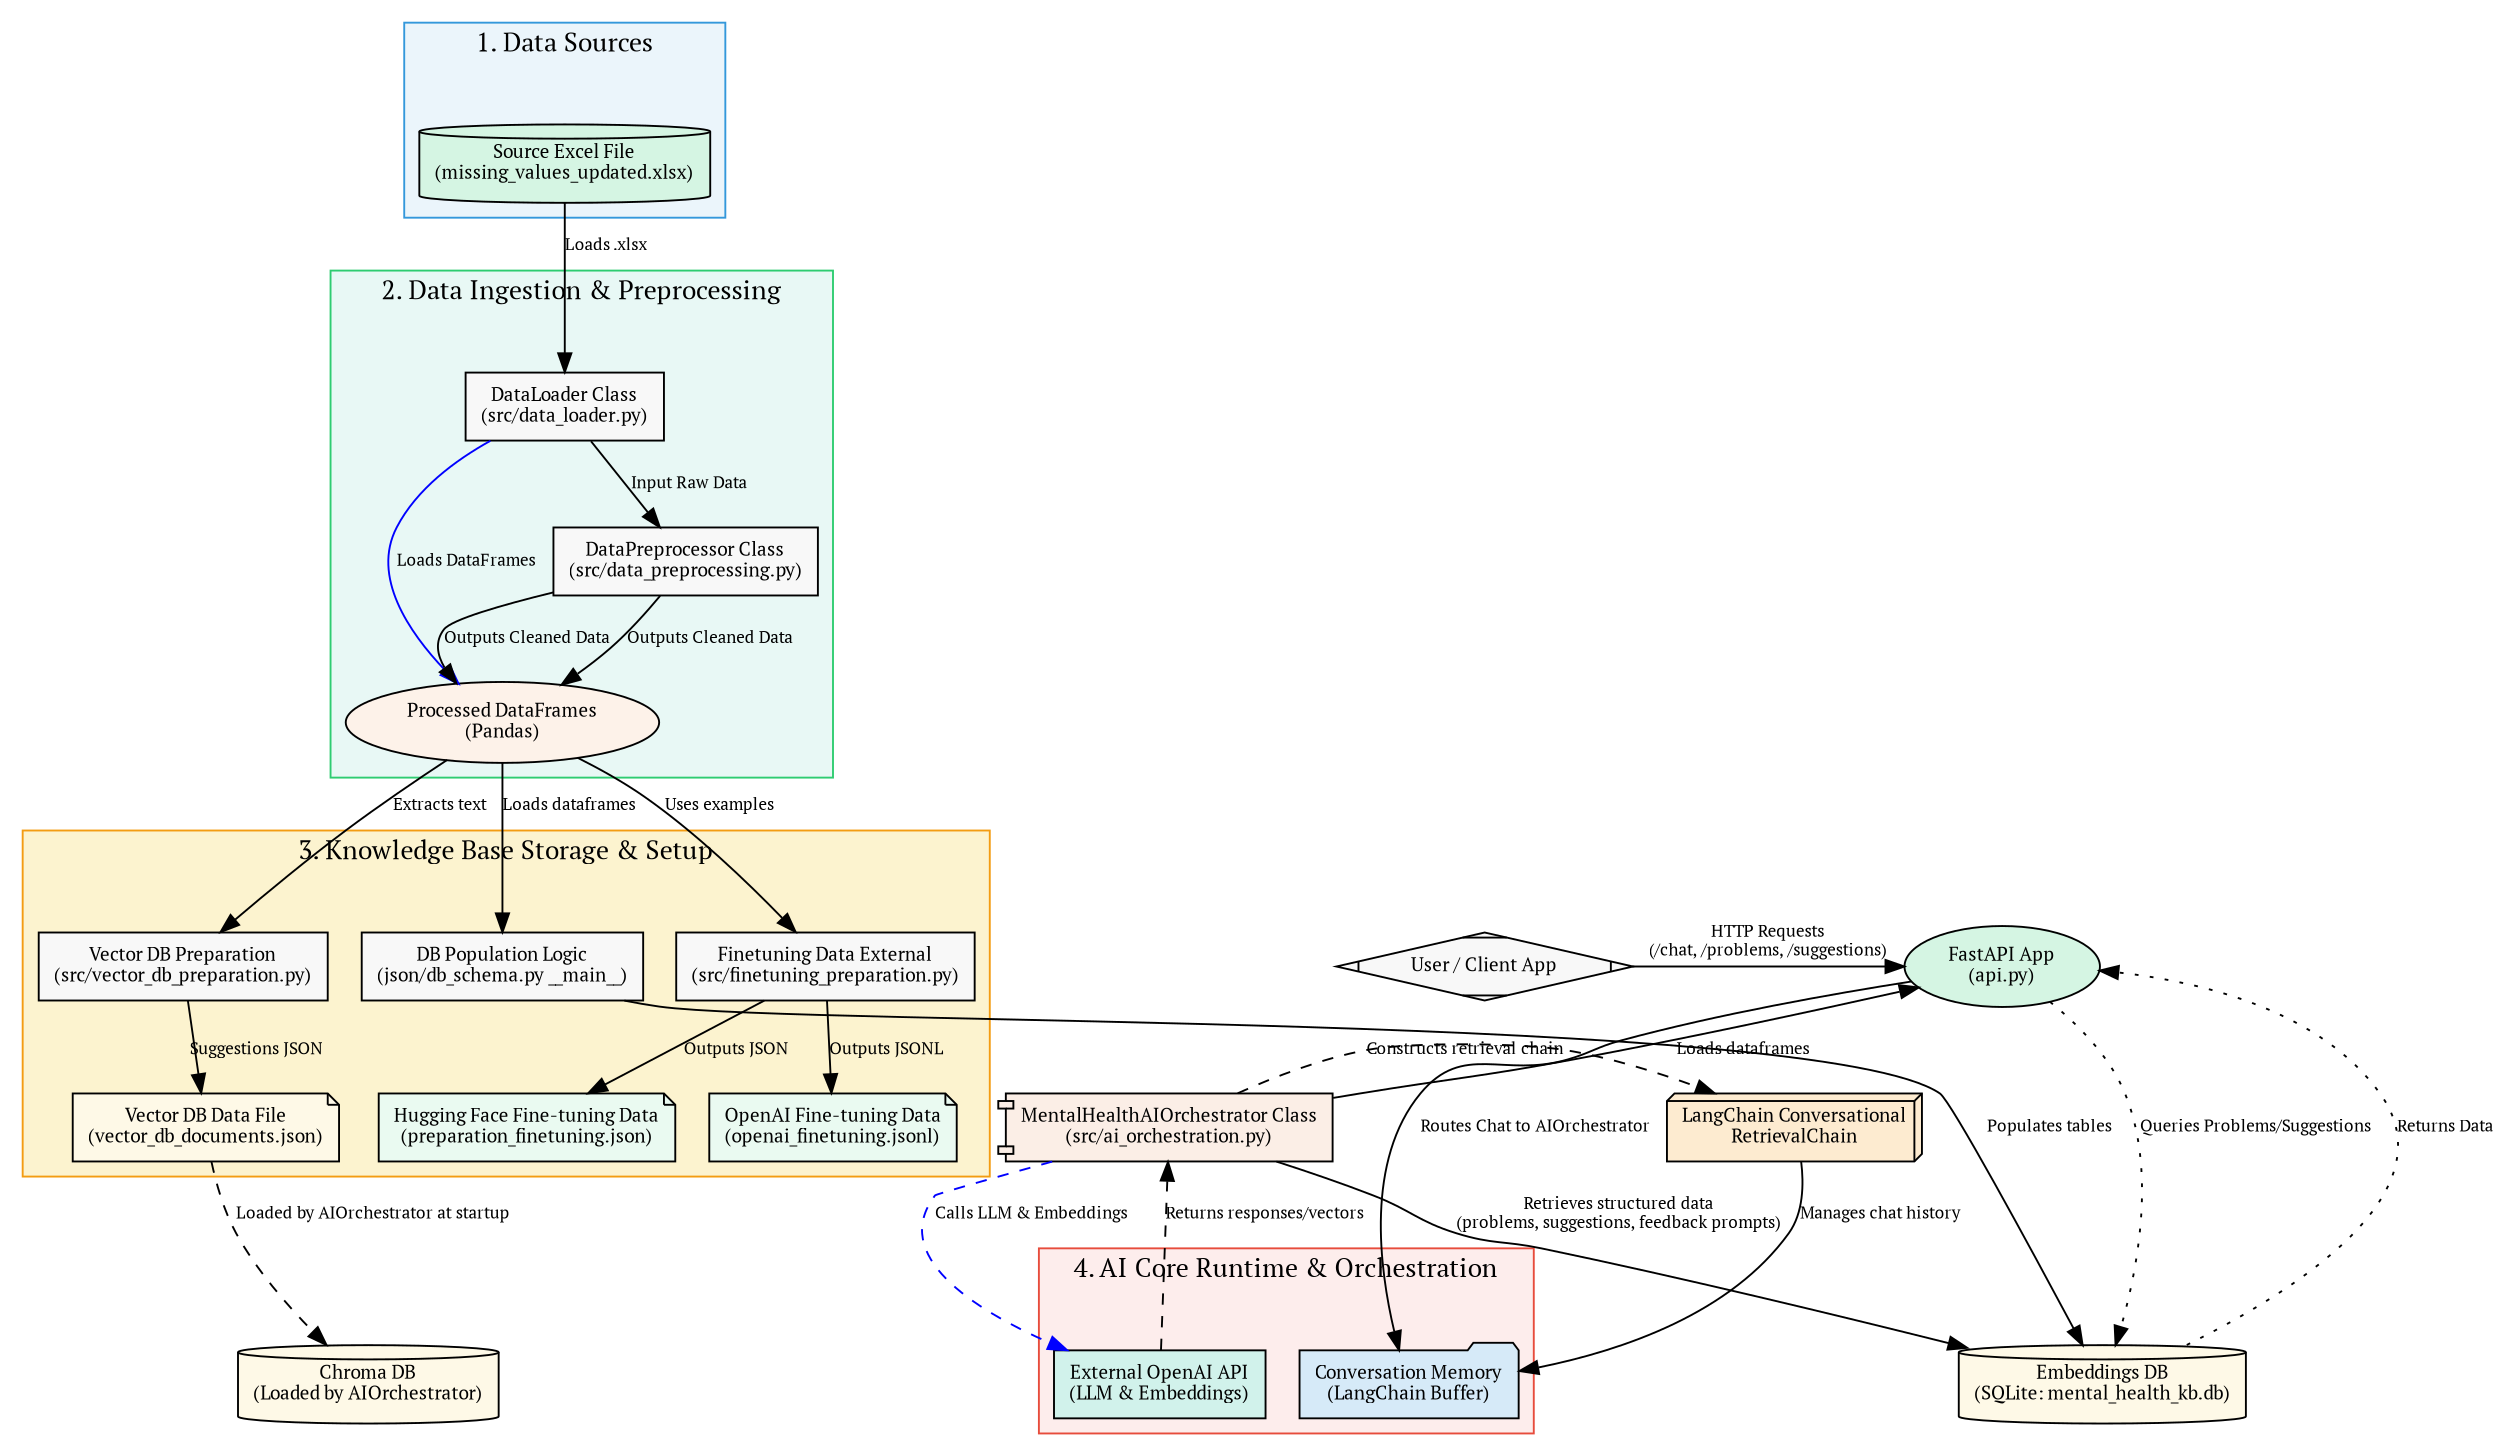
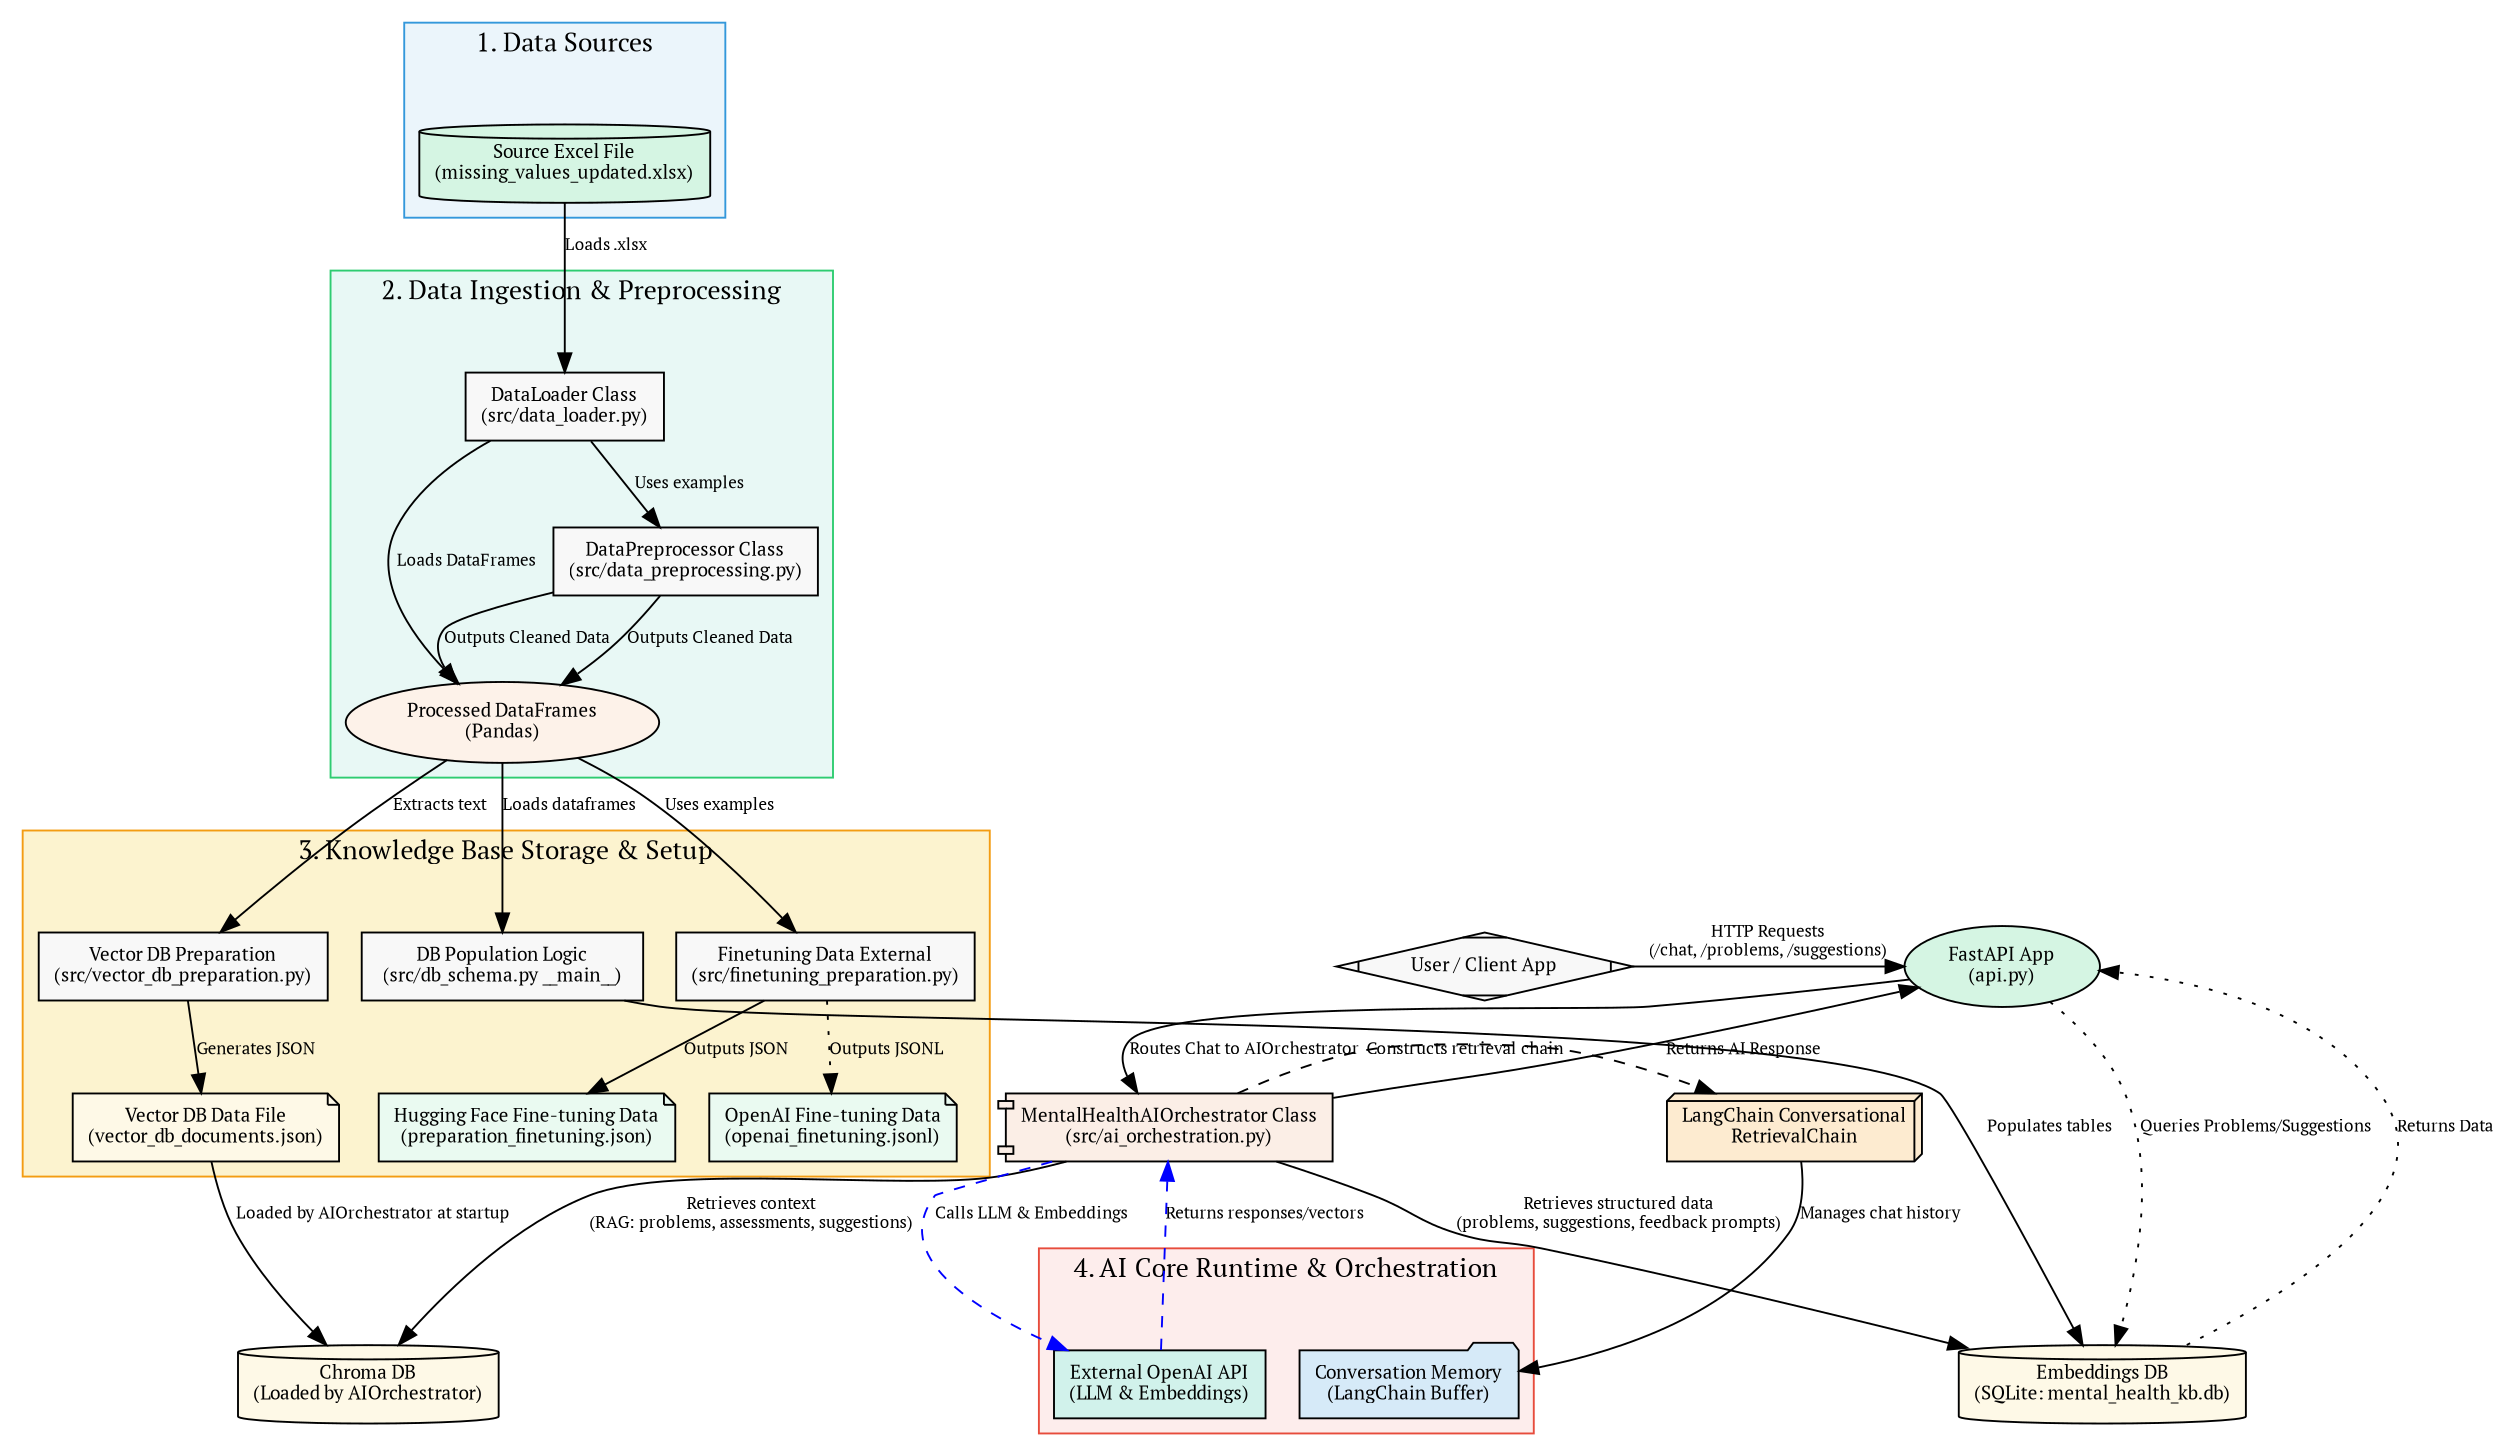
  digraph {
    fontname="PT Serif"
    rankdir=TB
    node [fillcolor="#F8F8F8" fontname="PT Serif" fontsize=10 shape=box style=filled]
    edge [fontname="PT Serif" fontsize=9]
    n1 [fillcolor="#D5F5E3" label="FastAPI App\n(api.py)" shape=oval]
    n2 [label="User / Client App" shape=Mdiamond]
    n3 [fillcolor="#FBEEE6" label="MentalHealthAIOrchestrator Class\n(src/ai_orchestration.py)" shape=component]
    n4 [fillcolor="#FDEBD0" label="LangChain Conversational\nRetrievalChain" shape=box3d]
    n5 [fillcolor="#FEF9E7" label="Embeddings DB\n(SQLite: mental_health_kb.db)" shape=cylinder]
    n6 [fillcolor="#FEF9E7" label="Chroma DB\n(Loaded by AIOrchestrator)" shape=cylinder]
    n7 [label="DataLoader Class\n(src/data_loader.py)"]
    n8 [fillcolor="#FDF2E9" label="Processed DataFrames\n(Pandas)" shape=oval]
    n9 [label="DataPreprocessor Class\n(src/data_preprocessing.py)"]
    n10 [fillcolor="#D5F5E3" label="Source Excel File\n(missing_values_updated.xlsx)" shape=cylinder]
-   n11 [label="DB Population Logic\n(json/db_schema.py __main__)"]
+   n11 [label="DB Population Logic\n(src/db_schema.py __main__)"]
    n12 [label="Vector DB Preparation\n(src/vector_db_preparation.py)"]
    n13 [label="Finetuning Data External\n(src/finetuning_preparation.py)"]
    n14 [fillcolor="#FEF9E7" label="Vector DB Data File\n(vector_db_documents.json)" shape=note]
    n15 [fillcolor="#EAFAF1" label="OpenAI Fine-tuning Data\n(openai_finetuning.jsonl)" shape=note]
    n16 [fillcolor="#EAFAF1" label="Hugging Face Fine-tuning Data\n(preparation_finetuning.json)" shape=note]
    n17 [fillcolor="#D1F2EB" label="External OpenAI API\n(LLM & Embeddings)" shape=cloud]
    n18 [fillcolor="#D6EAF8" label="Conversation Memory\n(LangChain Buffer)" shape=folder]
    subgraph sub_1 {
      rank=same
      n1
      n2
    }
    subgraph sub_2 {
      rank=same
      n3
      n4
    }
    subgraph sub_3 {
      rank=same
      n5
      n6
    }
    subgraph cluster_4 {
      color="#2ECC71"
      fillcolor="#E8F8F5"
      label="2. Data Ingestion & Preprocessing"
      style=filled
      n7
      n8
      n9
    }
    subgraph cluster_5 {
      color="#3498DB"
      fillcolor="#EBF5FB"
      label="1. Data Sources"
      style=filled
      n10
    }
    subgraph cluster_6 {
      color="#F39C12"
      fillcolor="#FCF3CF"
      label="3. Knowledge Base Storage & Setup"
      style=filled
      n11
      n12
      n13
      n14
      n15
      n16
    }
    subgraph cluster_7 {
      color="#E74C3C"
      fillcolor="#FDEDEC"
      label="4. AI Core Runtime & Orchestration"
      style=filled
      n17
      n18
    }
    subgraph cluster_8 {
      color="#34495E"
      fillcolor="#EBF5FB"
      label="5. API Layer (FastAPI)"
      style=filled
    }
-   n1 -> n18 [label="Routes Chat to AIOrchestrator"]
+   n1 -> n3 [label="Routes Chat to AIOrchestrator"]
    n1 -> n5 [label="Queries Problems/Suggestions" style=dotted]
    n2 -> n1 [label="HTTP Requests\n(/chat, /problems, /suggestions)"]
-   n3 -> n1 [label="Loads dataframes"]
+   n3 -> n1 [label="Returns AI Response"]
    n3 -> n4 [label="Constructs retrieval chain" style=dashed]
    n3 -> n5 [label="Retrieves structured data\n(problems, suggestions, feedback prompts)"]
+   n3 -> n6 [label="Retrieves context\n(RAG: problems, assessments, suggestions)"]
    n3 -> n17 [color=blue label="Calls LLM & Embeddings" style=dashed]
    n4 -> n18 [label="Manages chat history"]
    n5 -> n1 [label="Returns Data" style=dotted]
-   n7 -> n8 [label="Loads DataFrames" color=blue]
-   n7 -> n9 [label="Input Raw Data"]
+   n7 -> n8 [label="Loads DataFrames"]
+   n7 -> n9 [label="Uses examples"]
    n8 -> n11 [label="Loads dataframes"]
    n8 -> n12 [label="Extracts text"]
    n8 -> n13 [label="Uses examples"]
    n9 -> n8 [label="Outputs Cleaned Data"]
    n9 -> n8 [label="Outputs Cleaned Data"]
    n10 -> n7 [label="Loads .xlsx"]
    n11 -> n5 [label="Populates tables"]
-   n12 -> n14 [label="Suggestions JSON"]
-   n13 -> n15 [label="Outputs JSONL"]
+   n12 -> n14 [label="Generates JSON"]
+   n13 -> n15 [label="Outputs JSONL" style=dotted]
    n13 -> n16 [label="Outputs JSON"]
-   n14 -> n6 [label="Loaded by AIOrchestrator at startup" style=dashed]
-   n17 -> n3 [color=black label="Returns responses/vectors" style=dashed]
+   n14 -> n6 [label="Loaded by AIOrchestrator at startup"]
+   n17 -> n3 [color=blue label="Returns responses/vectors" style=dashed]
  }
